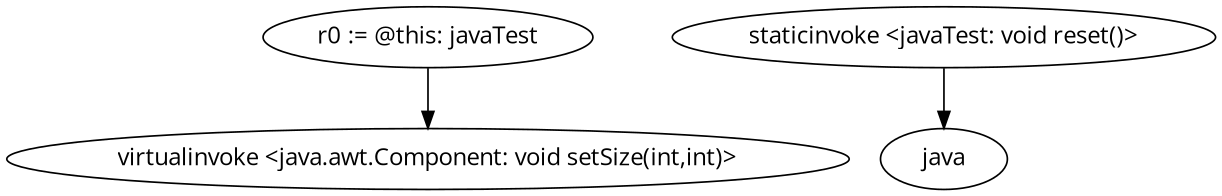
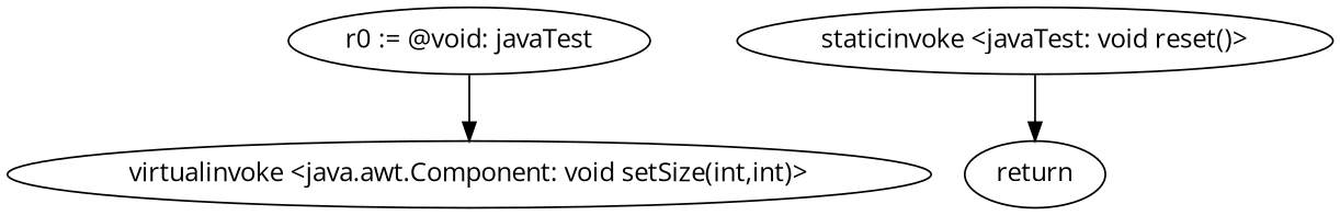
  digraph {
    fontname="Open Sans"
    node [fontname="Open Sans"]
    edge [fontname="Open Sans"]
-   "r0 := @this: javaTest"
+   "r0 := @this: javaTest" [label="r0 := @void: javaTest"]
    "virtualinvoke <java.awt.Component: void setSize(int,int)>"
    "staticinvoke <javaTest: void reset()>"
-   return [label=java]
+   return
    "r0 := @this: javaTest" -> "virtualinvoke <java.awt.Component: void setSize(int,int)>"
    "staticinvoke <javaTest: void reset()>" -> return
  }
